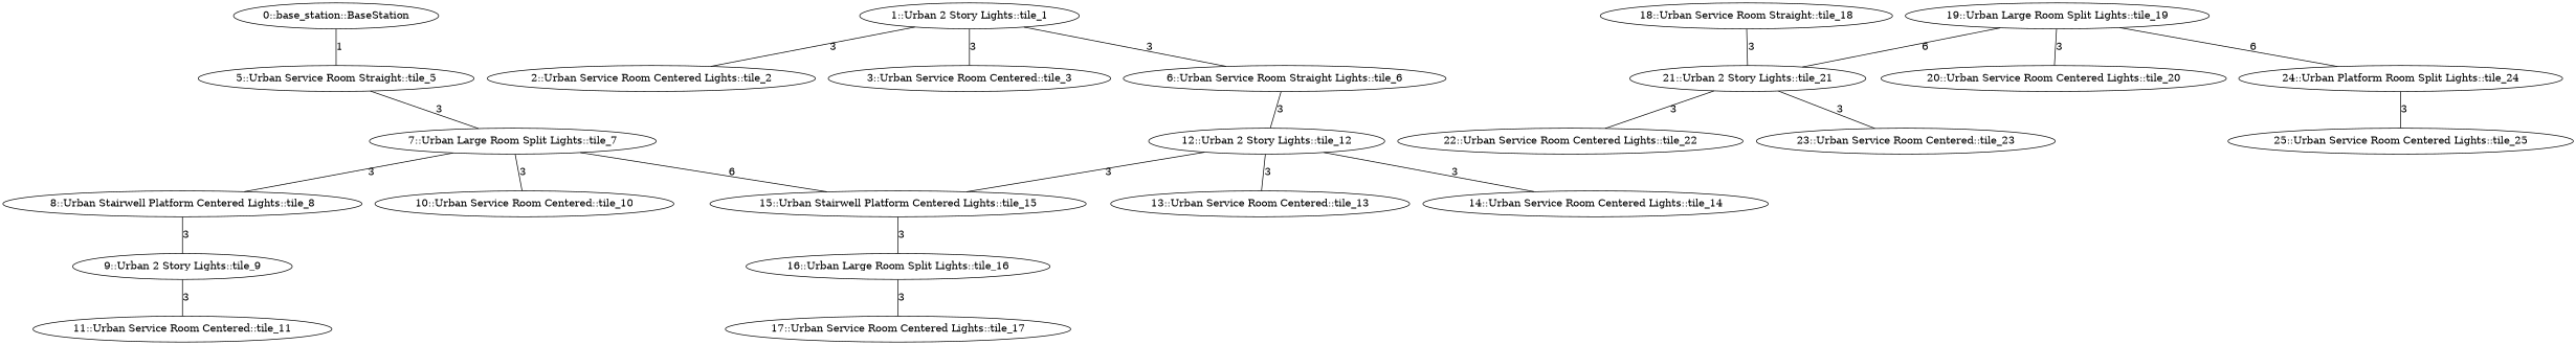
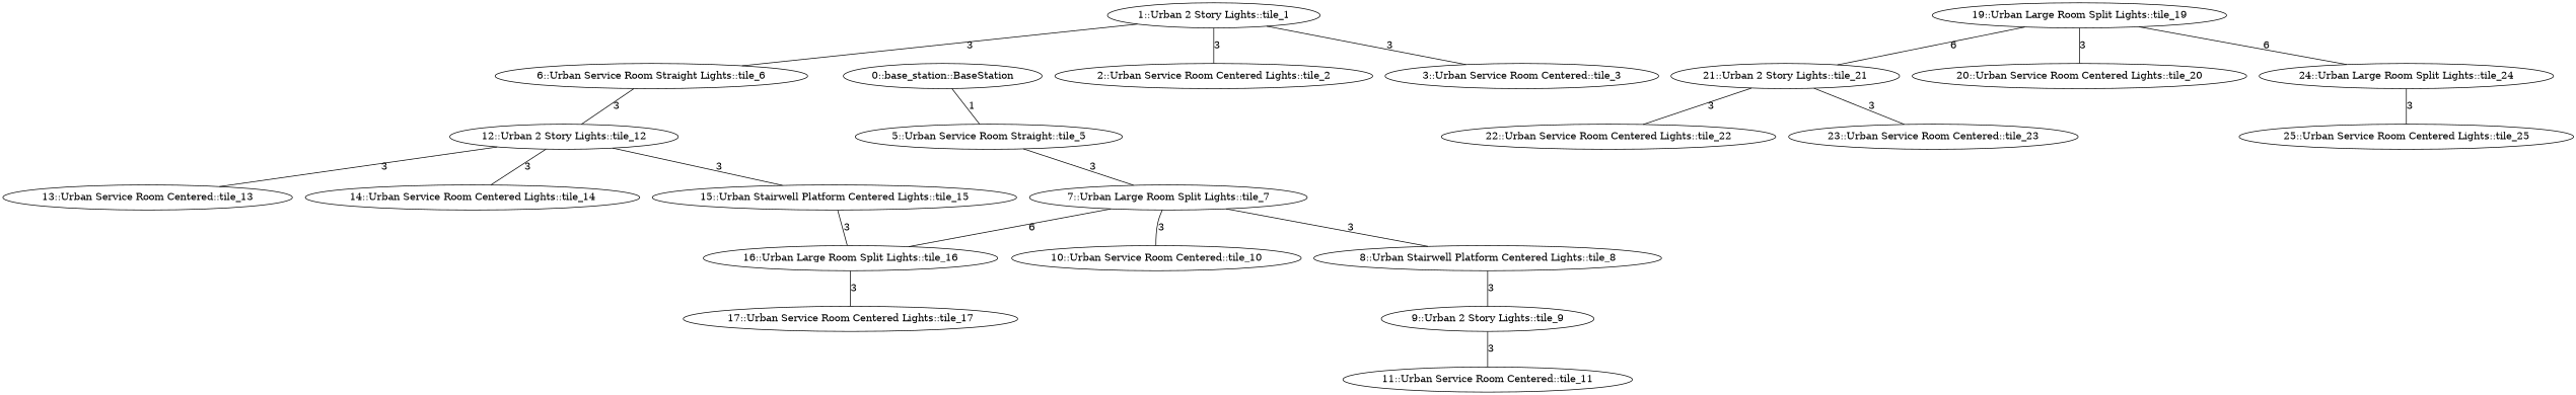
  graph {
    n1 [label="0::base_station::BaseStation"]
    n2 [label="5::Urban Service Room Straight::tile_5"]
    n3 [label="7::Urban Large Room Split Lights::tile_7"]
    n4 [label="1::Urban 2 Story Lights::tile_1"]
    n5 [label="2::Urban Service Room Centered Lights::tile_2"]
    n6 [label="3::Urban Service Room Centered::tile_3"]
    n7 [label="6::Urban Service Room Straight Lights::tile_6"]
    n8 [label="12::Urban 2 Story Lights::tile_12"]
    n9 [label="8::Urban Stairwell Platform Centered Lights::tile_8"]
    n10 [label="16::Urban Large Room Split Lights::tile_16"]
    n11 [label="10::Urban Service Room Centered::tile_10"]
    n12 [label="13::Urban Service Room Centered::tile_13"]
    n13 [label="14::Urban Service Room Centered Lights::tile_14"]
    n14 [label="15::Urban Stairwell Platform Centered Lights::tile_15"]
    n15 [label="9::Urban 2 Story Lights::tile_9"]
    n16 [label="17::Urban Service Room Centered Lights::tile_17"]
    n17 [label="11::Urban Service Room Centered::tile_11"]
-   n18 [label="18::Urban Service Room Straight::tile_18"]
    n19 [label="21::Urban 2 Story Lights::tile_21"]
    n20 [label="22::Urban Service Room Centered Lights::tile_22"]
    n21 [label="23::Urban Service Room Centered::tile_23"]
    n22 [label="19::Urban Large Room Split Lights::tile_19"]
    n23 [label="20::Urban Service Room Centered Lights::tile_20"]
-   n24 [label="24::Urban Platform Room Split Lights::tile_24"]
+   n24 [label="24::Urban Large Room Split Lights::tile_24"]
    n25 [label="25::Urban Service Room Centered Lights::tile_25"]
    n1 -- n2 [label=1]
    n2 -- n3 [label=3]
    n3 -- n9 [label=3]
-   n3 -- n14 [label=6]
+   n3 -- n10 [label=6]
    n3 -- n11 [label=3]
    n4 -- n5 [label=3]
    n4 -- n6 [label=3]
    n4 -- n7 [label=3]
    n7 -- n8 [label=3]
    n8 -- n12 [label=3]
    n8 -- n13 [label=3]
    n8 -- n14 [label=3]
    n9 -- n15 [label=3]
    n10 -- n16 [label=3]
    n14 -- n10 [label=3]
    n15 -- n17 [label=3]
-   n18 -- n19 [label=3]
    n19 -- n20 [label=3]
    n19 -- n21 [label=3]
    n22 -- n19 [label=6]
    n22 -- n23 [label=3]
    n22 -- n24 [label=6]
    n24 -- n25 [label=3]
  }
